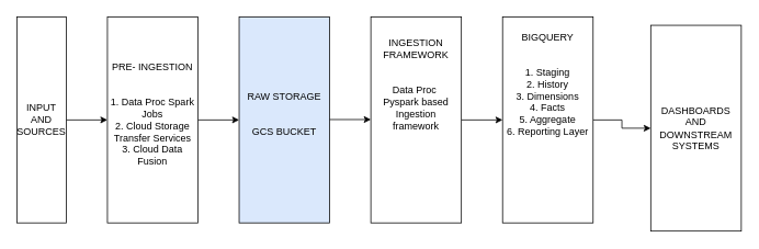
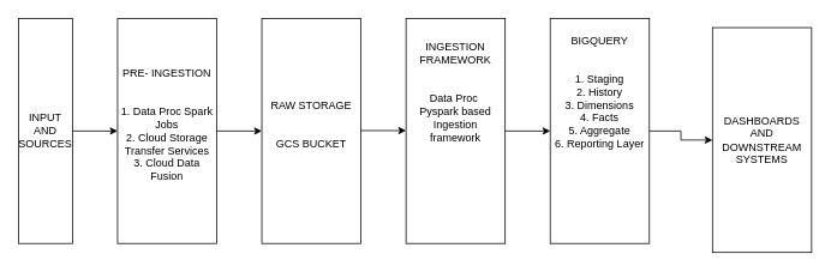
  <mxCell id="0" />
  <mxCell id="1" parent="0" />
  <mxCell id="2" style="edgeStyle=orthogonalEdgeStyle;rounded=0;orthogonalLoop=1;jettySize=auto;html=1;entryX=0;entryY=0.5;entryDx=0;entryDy=0;" edge="1" parent="1" source="3" target="5"><mxGeometry relative="1" as="geometry" /></mxCell>
  <mxCell id="3" value="INPUT AND SOURCES" style="rounded=0;whiteSpace=wrap;html=1;" vertex="1" parent="1"><mxGeometry x="20" y="20" width="60" height="250" as="geometry" /></mxCell>
  <mxCell id="4" style="edgeStyle=orthogonalEdgeStyle;rounded=0;orthogonalLoop=1;jettySize=auto;html=1;entryX=0;entryY=0.5;entryDx=0;entryDy=0;" edge="1" parent="1" source="5" target="6"><mxGeometry relative="1" as="geometry" /></mxCell>
  <mxCell id="5" value="PRE- INGESTION&lt;div&gt;&lt;br&gt;&lt;/div&gt;&lt;div&gt;&lt;br&gt;&lt;div&gt;1. Data Proc Spark Jobs&lt;/div&gt;&lt;div&gt;2. Cloud Storage Transfer Services&lt;/div&gt;&lt;div&gt;3. Cloud Data Fusion&lt;br&gt;&lt;div&gt;&lt;br&gt;&lt;/div&gt;&lt;/div&gt;&lt;/div&gt;" style="rounded=0;whiteSpace=wrap;html=1;" vertex="1" parent="1"><mxGeometry x="130" y="20" width="110" height="250" as="geometry" /></mxCell>
- <mxCell id="6" value="&lt;div&gt;RAW STORAGE&lt;/div&gt;&lt;div&gt;&lt;br&gt;&lt;/div&gt;&lt;div&gt;&lt;br&gt;&lt;/div&gt;&lt;div&gt;GCS BUCKET&lt;/div&gt;&lt;div&gt;&lt;br&gt;&lt;/div&gt;" style="rounded=0;whiteSpace=wrap;html=1;fillColor=#dae8fc;" vertex="1" parent="1"><mxGeometry x="290" y="20" width="110" height="250" as="geometry" /></mxCell>
+ <mxCell id="6" value="&lt;div&gt;RAW STORAGE&lt;/div&gt;&lt;div&gt;&lt;br&gt;&lt;/div&gt;&lt;div&gt;&lt;br&gt;&lt;/div&gt;&lt;div&gt;GCS BUCKET&lt;/div&gt;&lt;div&gt;&lt;br&gt;&lt;/div&gt;" style="rounded=0;whiteSpace=wrap;html=1;" vertex="1" parent="1"><mxGeometry x="290" y="20" width="110" height="250" as="geometry" /></mxCell>
  <mxCell id="7" style="edgeStyle=orthogonalEdgeStyle;rounded=0;orthogonalLoop=1;jettySize=auto;html=1;entryX=0;entryY=0.5;entryDx=0;entryDy=0;" edge="1" parent="1"><mxGeometry relative="1" as="geometry"><mxPoint x="400" y="144.5" as="sourcePoint" /><mxPoint x="450" y="144.5" as="targetPoint" /></mxGeometry></mxCell>
  <mxCell id="8" value="" style="edgeStyle=orthogonalEdgeStyle;rounded=0;orthogonalLoop=1;jettySize=auto;html=1;" edge="1" parent="1" source="9" target="11"><mxGeometry relative="1" as="geometry" /></mxCell>
  <mxCell id="9" value="INGESTION FRAMEWORK&lt;div&gt;&lt;br&gt;&lt;/div&gt;&lt;div&gt;&lt;br&gt;&lt;/div&gt;&lt;div&gt;Data Proc&amp;nbsp;&lt;/div&gt;&lt;div&gt;Pyspark based Ingestion framework&lt;/div&gt;&lt;div&gt;&lt;br&gt;&lt;/div&gt;&lt;div&gt;&lt;br&gt;&lt;/div&gt;&lt;div&gt;&lt;br&gt;&lt;/div&gt;&lt;div&gt;&lt;br&gt;&lt;/div&gt;&lt;div&gt;&lt;br&gt;&lt;/div&gt;&lt;div&gt;&lt;br&gt;&lt;/div&gt;" style="rounded=0;whiteSpace=wrap;html=1;" vertex="1" parent="1"><mxGeometry x="450" y="20" width="110" height="250" as="geometry" /></mxCell>
  <mxCell id="10" value="" style="edgeStyle=orthogonalEdgeStyle;rounded=0;orthogonalLoop=1;jettySize=auto;html=1;" edge="1" parent="1" source="11" target="12"><mxGeometry relative="1" as="geometry" /></mxCell>
  <mxCell id="11" value="BIGQUERY&lt;br&gt;&lt;div&gt;&lt;br&gt;&lt;/div&gt;&lt;div&gt;&lt;br&gt;&lt;/div&gt;&lt;div&gt;1. Staging&lt;/div&gt;&lt;div&gt;2. History&lt;/div&gt;&lt;div&gt;3. Dimensions&lt;/div&gt;&lt;div&gt;4. Facts&lt;/div&gt;&lt;div&gt;5. Aggregate&lt;/div&gt;&lt;div&gt;6. Reporting Layer&lt;/div&gt;&lt;div&gt;&lt;br&gt;&lt;/div&gt;&lt;div&gt;&lt;br&gt;&lt;/div&gt;&lt;div&gt;&lt;br&gt;&lt;/div&gt;&lt;div&gt;&lt;br&gt;&lt;/div&gt;&lt;div&gt;&lt;br&gt;&lt;/div&gt;&lt;div&gt;&lt;br&gt;&lt;/div&gt;" style="rounded=0;whiteSpace=wrap;html=1;" vertex="1" parent="1"><mxGeometry x="610" y="20" width="110" height="250" as="geometry" /></mxCell>
  <mxCell id="12" value="&lt;div&gt;DASHBOARDS AND DOWNSTREAM SYSTEMS&lt;/div&gt;" style="rounded=0;whiteSpace=wrap;html=1;" vertex="1" parent="1"><mxGeometry x="790" y="30" width="110" height="250" as="geometry" /></mxCell>
